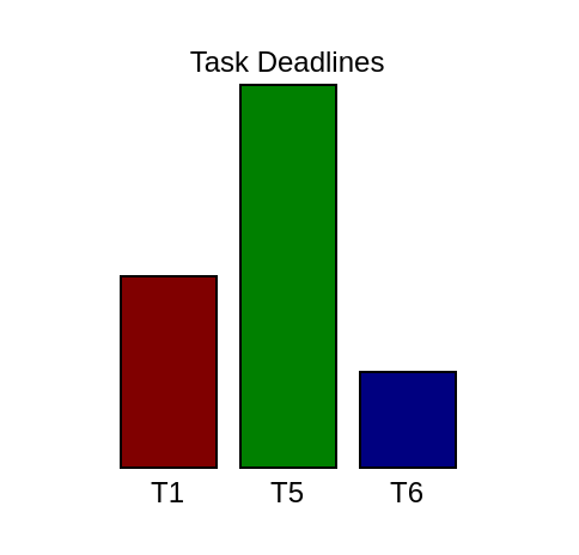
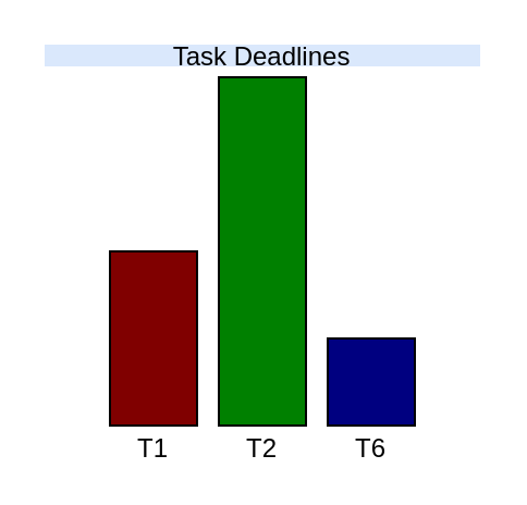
  <mxCell id="0"></mxCell>
  <mxCell id="1" parent="0"></mxCell>
  <mxCell id="2" vertex="1" parent="0" style="fillColor=#800000;"><mxGeometry x="50" y="115" width="40" height="80" as="geometry"></mxGeometry></mxCell>
  <mxCell id="3" vertex="1" parent="0" style="fillColor=#008000;"><mxGeometry x="100" y="35" width="40" height="160" as="geometry"></mxGeometry></mxCell>
  <mxCell id="4" vertex="1" parent="0" style="fillColor=#000080;"><mxGeometry x="150" y="155" width="40" height="40" as="geometry"></mxGeometry></mxCell>
  <mxCell id="5" vertex="1" parent="0" value="T1" style="text=;strokeColor=none;"><mxGeometry x="45" y="200" width="50" height="10" as="geometry"></mxGeometry></mxCell>
- <mxCell id="6" vertex="1" parent="0" value="T5" style="text=;strokeColor=none;"><mxGeometry x="95" y="200" width="50" height="10" as="geometry"></mxGeometry></mxCell>
+ <mxCell id="6" vertex="1" parent="0" value="T2" style="text=;strokeColor=none;"><mxGeometry x="95" y="200" width="50" height="10" as="geometry"></mxGeometry></mxCell>
  <mxCell id="7" vertex="1" parent="0" value="T6" style="text=;strokeColor=none;"><mxGeometry x="145" y="200" width="50" height="10" as="geometry"></mxGeometry></mxCell>
- <mxCell id="8" vertex="1" parent="0" value="Task Deadlines" style="text=;strokeColor=none;"><mxGeometry x="20" y="20" width="200" height="10" as="geometry"></mxGeometry></mxCell>
+ <mxCell id="8" vertex="1" parent="0" value="Task Deadlines" style="text=;strokeColor=none;fillColor=#dae8fc;"><mxGeometry x="20" y="20" width="200" height="10" as="geometry"></mxGeometry></mxCell>
